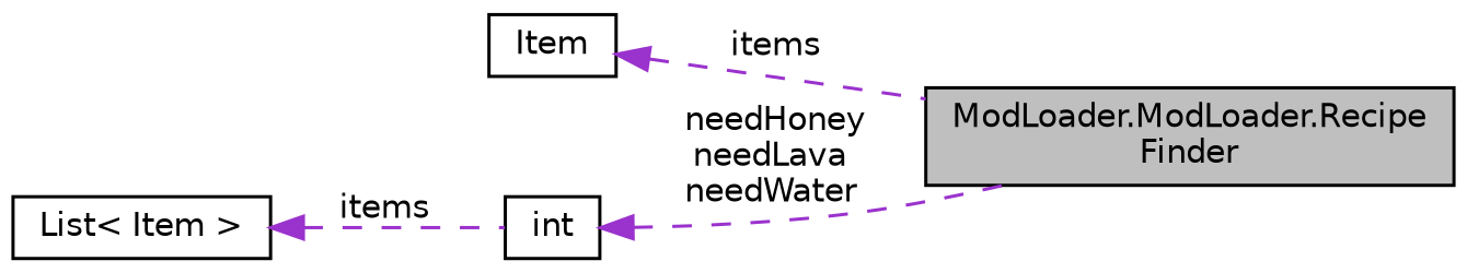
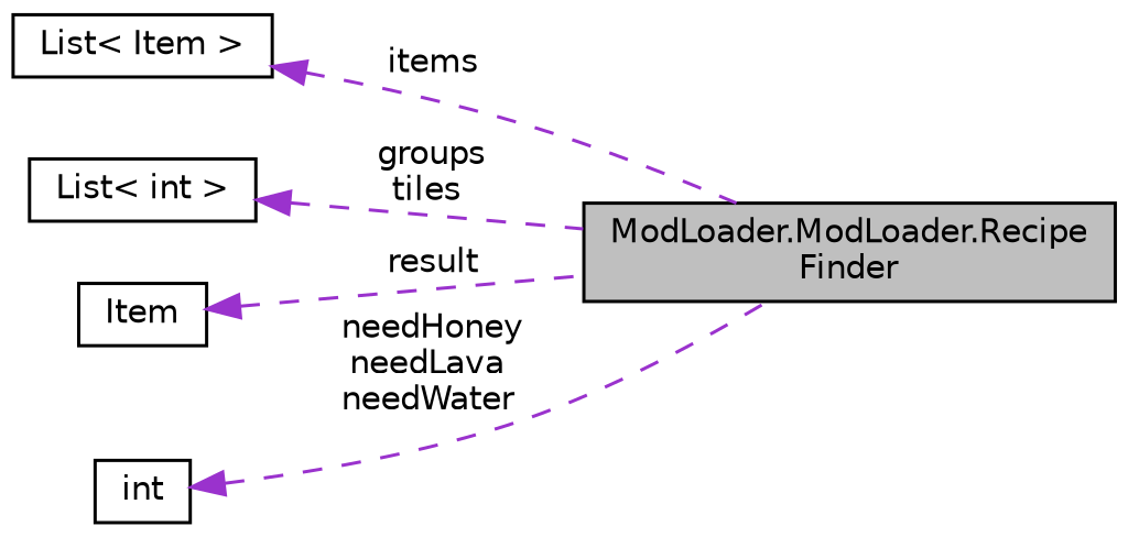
  digraph {
    rankdir=LR
    node [color=black fillcolor=white fontname=Helvetica fontsize=10 shape=record style=filled]
    edge [color=darkorchid3 dir=back fontname=Helvetica fontsize=10 labelfontname=Helvetica labelfontsize=10 style=dashed]
    n1 [fillcolor=grey75 fontcolor=black height=0.2 label="ModLoader.ModLoader.Recipe\lFinder" width=0.4]
    n2 [height=0.2 label="List\< Item \>" width=0.4]
+   n3 [height=0.2 label="List\< int \>" width=0.4]
    n4 [height=0.2 label=Item width=0.4]
    n5 [height=0.2 label=int width=0.4]
-   n2 -> n5 [label=" items"]
-   n4 -> n1 [label=" items"]
+   n2 -> n1 [label=" items"]
+   n3 -> n1 [label=" groups\ntiles"]
+   n4 -> n1 [label=" result"]
    n5 -> n1 [label=" needHoney\nneedLava\nneedWater"]
  }
